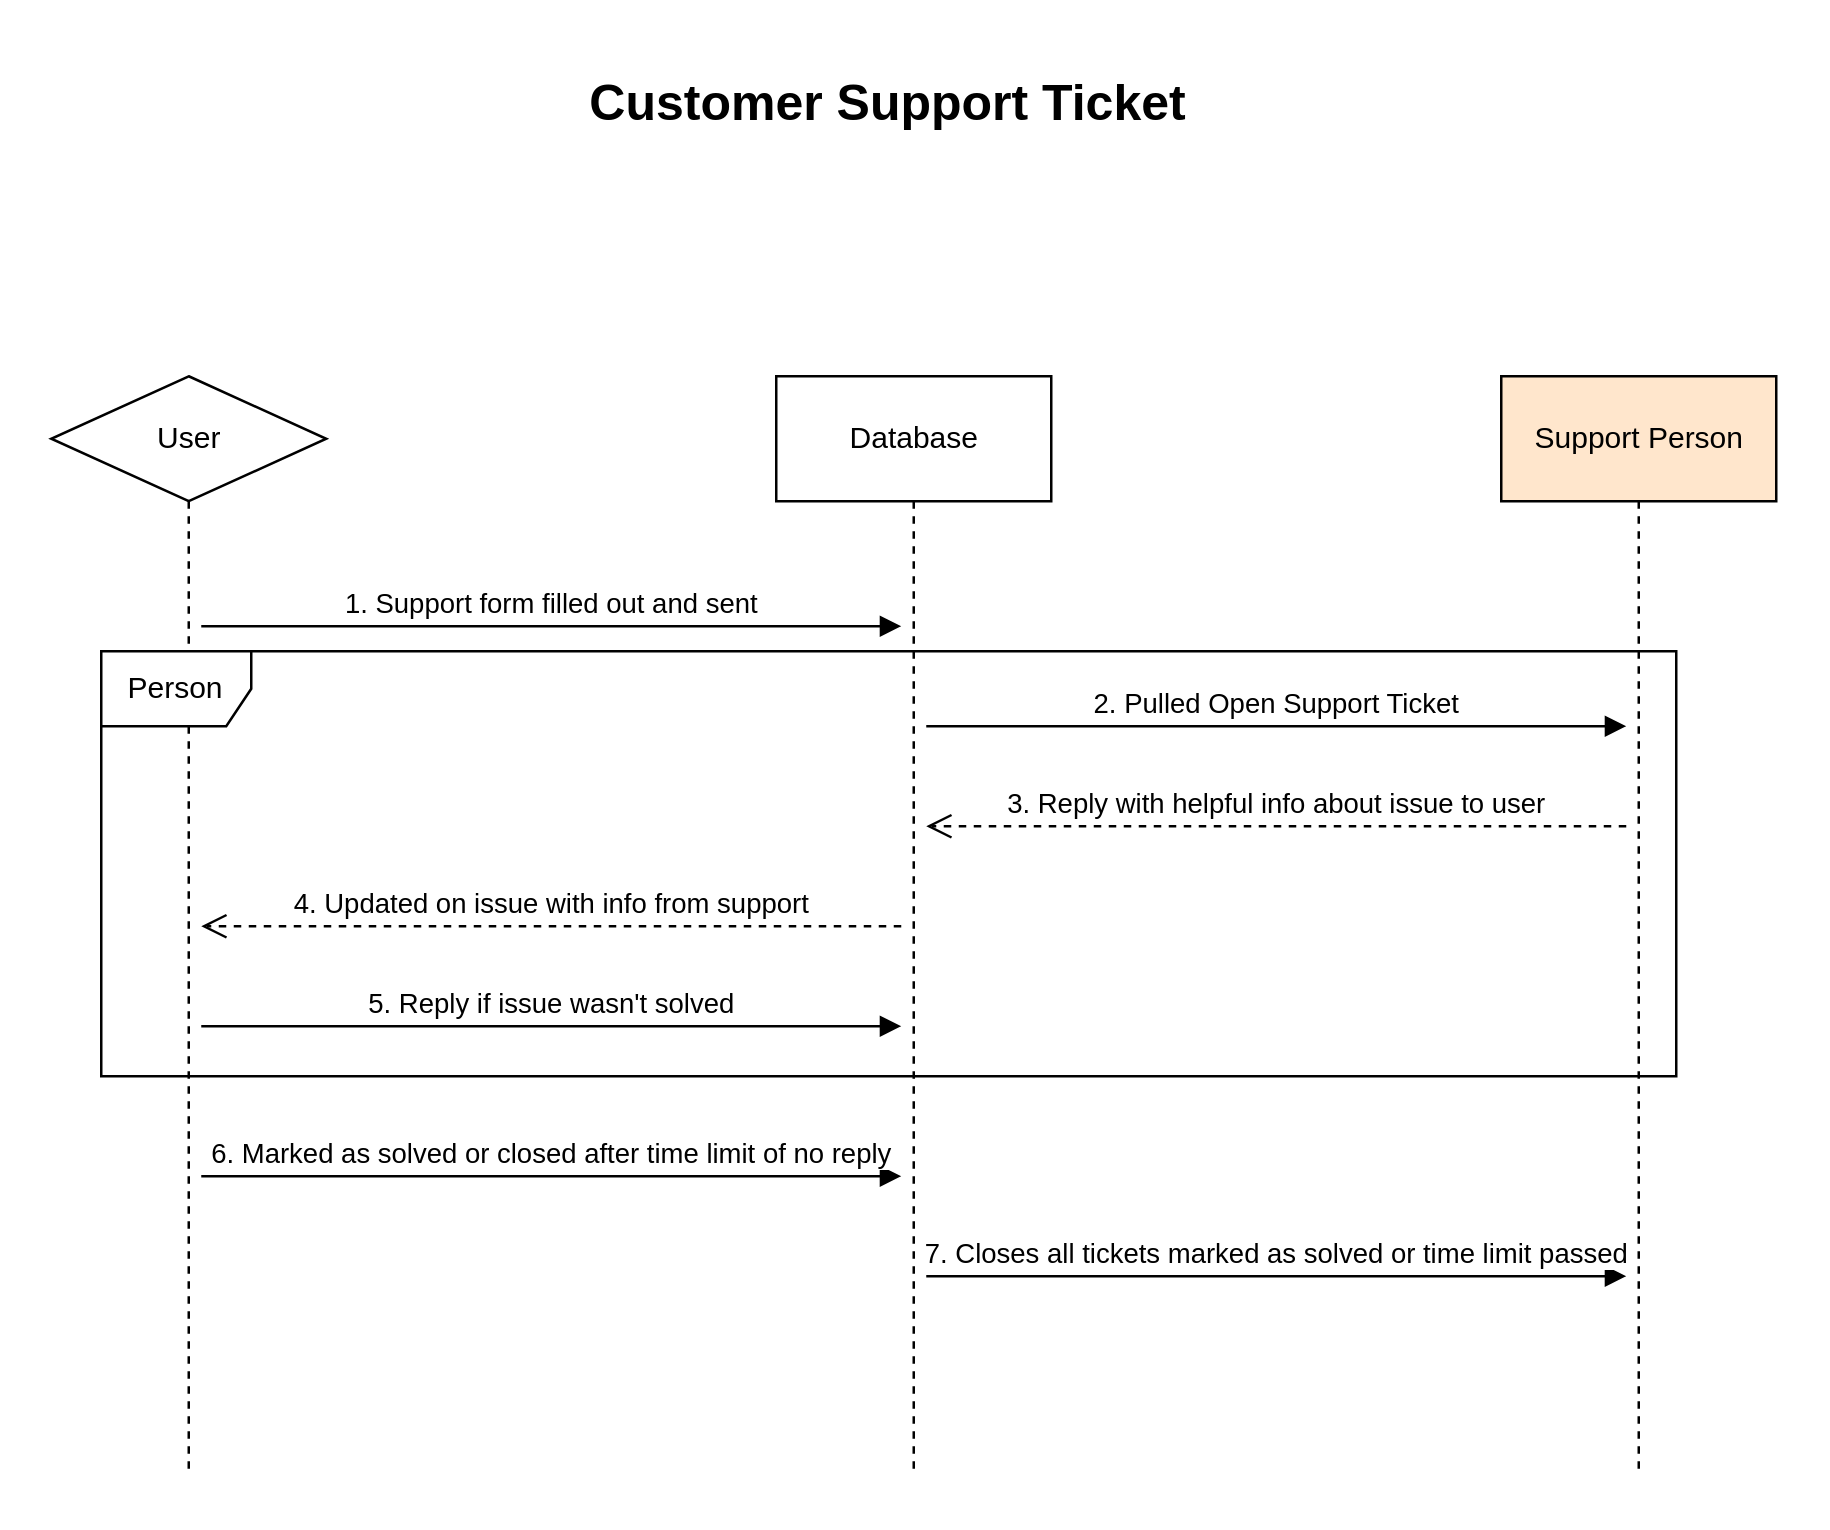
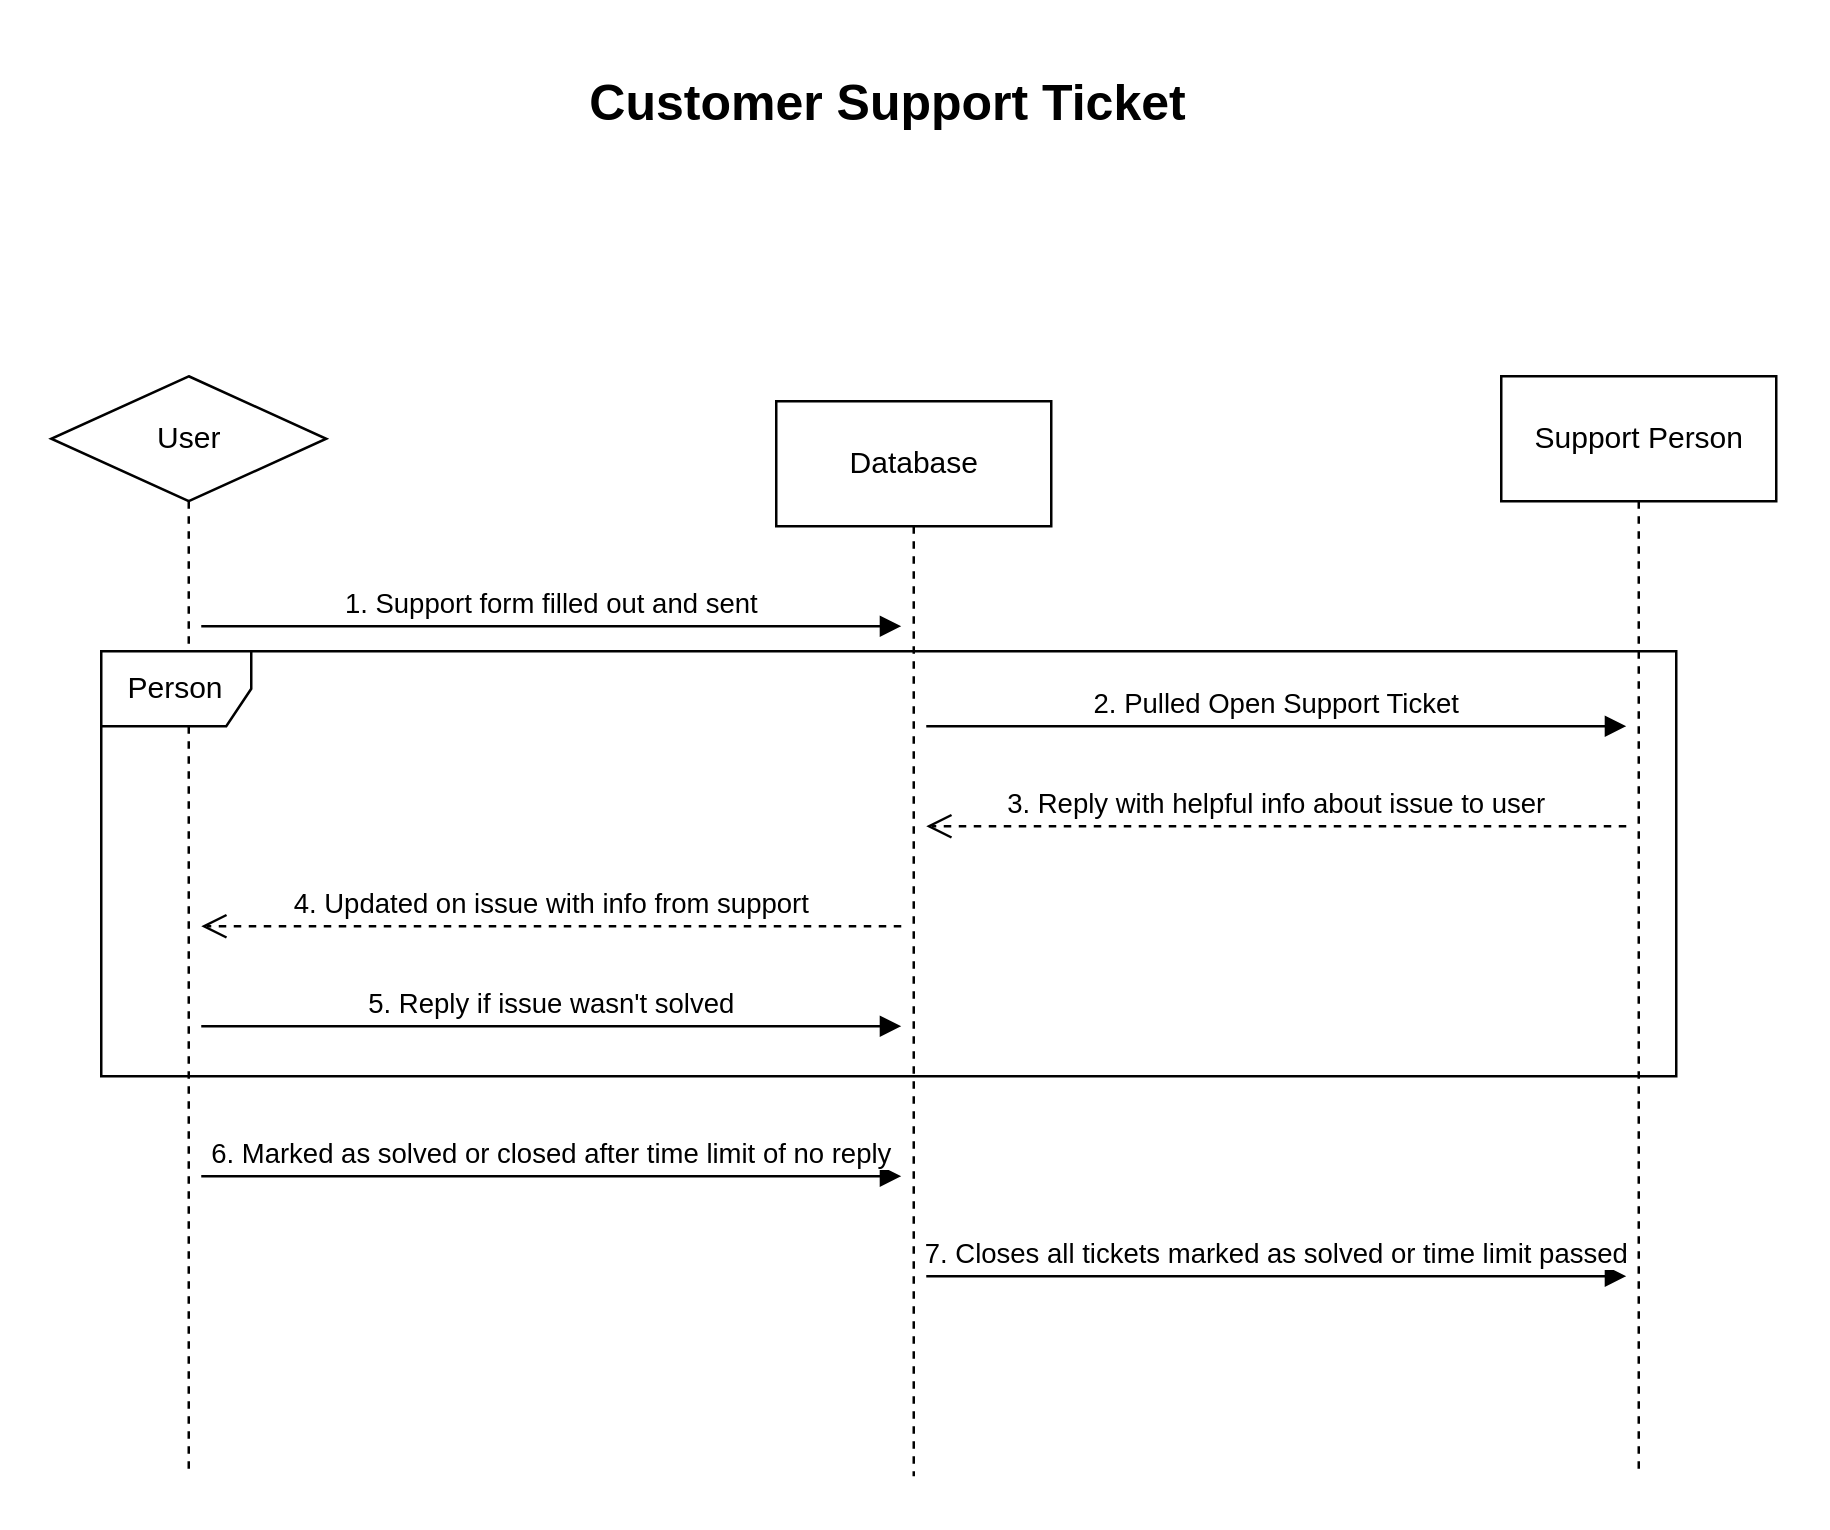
  <mxCell id="0" />
  <mxCell id="1" parent="0" />
  <mxCell id="2" value="&lt;font style=&quot;font-size: 20px&quot;&gt;&lt;b&gt;Customer Support Ticket&lt;/b&gt;&lt;/font&gt;" style="text;html=1;strokeColor=none;fillColor=none;align=center;verticalAlign=middle;whiteSpace=wrap;rounded=0;" vertex="1" parent="1"><mxGeometry x="210" y="20" width="290" height="40" as="geometry" /></mxCell>
  <mxCell id="3" style="edgeStyle=orthogonalEdgeStyle;rounded=0;orthogonalLoop=1;jettySize=auto;html=1;dashed=1;endArrow=none;endFill=0;" edge="1" parent="1" source="4"><mxGeometry relative="1" as="geometry"><mxPoint x="75" y="590" as="targetPoint" /></mxGeometry></mxCell>
  <mxCell id="4" value="User" style="rhombus;html=1;" vertex="1" parent="1"><mxGeometry x="20" y="150" width="110" height="50" as="geometry" /></mxCell>
  <mxCell id="5" style="edgeStyle=orthogonalEdgeStyle;rounded=0;orthogonalLoop=1;jettySize=auto;html=1;dashed=1;endArrow=none;endFill=0;" edge="1" parent="1" source="6"><mxGeometry relative="1" as="geometry"><mxPoint x="365" y="590" as="targetPoint" /></mxGeometry></mxCell>
- <mxCell id="6" value="Database" style="html=1;" vertex="1" parent="1"><mxGeometry x="310" y="150" width="110" height="50" as="geometry" /></mxCell>
+ <mxCell id="6" value="Database" style="html=1;" vertex="1" parent="1"><mxGeometry x="310" y="160" width="110" height="50" as="geometry" /></mxCell>
  <mxCell id="7" style="edgeStyle=orthogonalEdgeStyle;rounded=0;orthogonalLoop=1;jettySize=auto;html=1;dashed=1;endArrow=none;endFill=0;" edge="1" parent="1" source="8"><mxGeometry relative="1" as="geometry"><mxPoint x="655" y="590" as="targetPoint" /></mxGeometry></mxCell>
- <mxCell id="8" value="Support Person" style="html=1;fillColor=#ffe6cc;" vertex="1" parent="1"><mxGeometry x="600" y="150" width="110" height="50" as="geometry" /></mxCell>
+ <mxCell id="8" value="Support Person" style="html=1;" vertex="1" parent="1"><mxGeometry x="600" y="150" width="110" height="50" as="geometry" /></mxCell>
  <mxCell id="9" value="1. Support form filled out and sent" style="html=1;verticalAlign=bottom;endArrow=block;" edge="1" parent="1"><mxGeometry width="80" relative="1" as="geometry"><mxPoint x="80" y="250" as="sourcePoint" /><mxPoint x="360" y="250" as="targetPoint" /></mxGeometry></mxCell>
  <mxCell id="10" value="2. Pulled Open Support Ticket" style="html=1;verticalAlign=bottom;endArrow=block;" edge="1" parent="1"><mxGeometry width="80" relative="1" as="geometry"><mxPoint x="370" y="290" as="sourcePoint" /><mxPoint x="650" y="290" as="targetPoint" /></mxGeometry></mxCell>
  <mxCell id="11" value="3. Reply with helpful info about issue to user" style="html=1;verticalAlign=bottom;endArrow=open;dashed=1;endSize=8;" edge="1" parent="1"><mxGeometry relative="1" as="geometry"><mxPoint x="650" y="330" as="sourcePoint" /><mxPoint x="370" y="330" as="targetPoint" /></mxGeometry></mxCell>
  <mxCell id="12" value="5. Reply if issue wasn't solved" style="html=1;verticalAlign=bottom;endArrow=block;" edge="1" parent="1"><mxGeometry width="80" relative="1" as="geometry"><mxPoint x="80" y="410" as="sourcePoint" /><mxPoint x="360" y="410" as="targetPoint" /></mxGeometry></mxCell>
  <mxCell id="13" value="Person" style="shape=umlFrame;whiteSpace=wrap;html=1;" vertex="1" parent="1"><mxGeometry x="40" y="260" width="630" height="170" as="geometry" /></mxCell>
  <mxCell id="14" value="4. Updated on issue with info from support" style="html=1;verticalAlign=bottom;endArrow=open;dashed=1;endSize=8;" edge="1" parent="1"><mxGeometry relative="1" as="geometry"><mxPoint x="360" y="370" as="sourcePoint" /><mxPoint x="80" y="370" as="targetPoint" /></mxGeometry></mxCell>
  <mxCell id="15" value="6. Marked as solved or closed after time limit of no reply" style="html=1;verticalAlign=bottom;endArrow=block;" edge="1" parent="1"><mxGeometry width="80" relative="1" as="geometry"><mxPoint x="80" y="470" as="sourcePoint" /><mxPoint x="360" y="470" as="targetPoint" /></mxGeometry></mxCell>
  <mxCell id="16" value="7. Closes all tickets marked as solved or time limit passed" style="html=1;verticalAlign=bottom;endArrow=block;" edge="1" parent="1"><mxGeometry width="80" relative="1" as="geometry"><mxPoint x="370" y="510" as="sourcePoint" /><mxPoint x="650" y="510" as="targetPoint" /></mxGeometry></mxCell>
